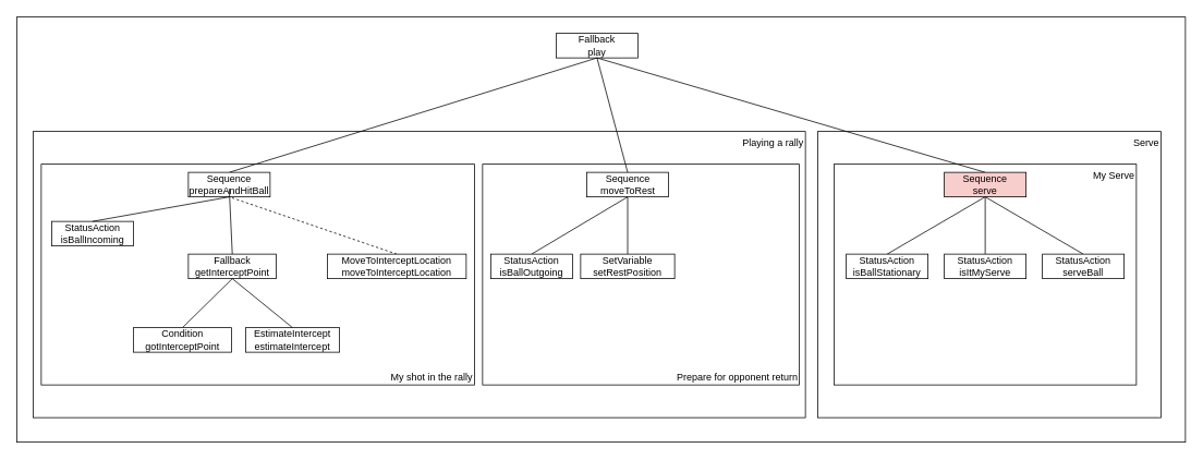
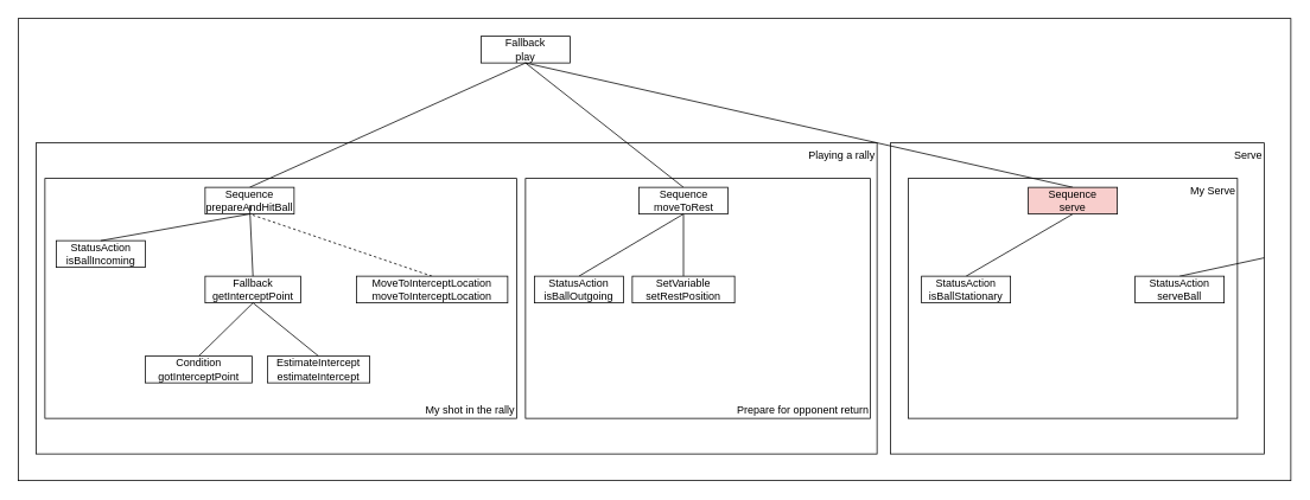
  <mxCell id="0" />
  <mxCell id="1" parent="0" />
  <mxCell id="2" value="" style="whiteSpace=wrap;html=1;" vertex="1" parent="1"><mxGeometry x="20" y="20" width="1430" height="520" as="geometry" /></mxCell>
  <mxCell id="3" value="Serve" style="whiteSpace=wrap;html=1;align=right;verticalAlign=top;" vertex="1" parent="1"><mxGeometry x="1000" y="160" width="420" height="350" as="geometry" /></mxCell>
  <mxCell id="4" value="Playing a rally" style="rounded=0;whiteSpace=wrap;html=1;align=right;verticalAlign=top;" parent="1" vertex="1"><mxGeometry x="40" y="160" width="945" height="350" as="geometry" /></mxCell>
  <mxCell id="5" value="My Serve" style="rounded=0;whiteSpace=wrap;html=1;verticalAlign=top;align=right;" parent="1" vertex="1"><mxGeometry x="1020" y="200" width="370" height="270" as="geometry" /></mxCell>
  <mxCell id="6" value="My shot in the rally" style="rounded=0;whiteSpace=wrap;html=1;verticalAlign=bottom;align=right;" parent="1" vertex="1"><mxGeometry x="50" y="200" width="530" height="270" as="geometry" /></mxCell>
  <mxCell id="7" value="Prepare for opponent return" style="rounded=0;whiteSpace=wrap;html=1;align=right;verticalAlign=bottom;glass=0;" parent="1" vertex="1"><mxGeometry x="590" y="200" width="387.5" height="270" as="geometry" /></mxCell>
- <mxCell id="8" value="Fallback&lt;div&gt;play&lt;/div&gt;" style="rounded=0;whiteSpace=wrap;html=1;" parent="1" vertex="1"><mxGeometry x="680" y="40" width="100" height="30" as="geometry" /></mxCell>
+ <mxCell id="8" value="Fallback&lt;div&gt;play&lt;/div&gt;" style="rounded=0;whiteSpace=wrap;html=1;" parent="1" vertex="1"><mxGeometry x="540" y="40" width="100" height="30" as="geometry" /></mxCell>
  <mxCell id="9" style="edgeStyle=none;html=1;exitX=0.5;exitY=0;exitDx=0;exitDy=0;entryX=0.5;entryY=1;entryDx=0;entryDy=0;endArrow=none;endFill=0;" parent="1" source="10" target="8" edge="1"><mxGeometry relative="1" as="geometry" /></mxCell>
  <mxCell id="10" value="Sequence&lt;div&gt;prepareAndHitBall&lt;/div&gt;" style="rounded=0;whiteSpace=wrap;html=1;" parent="1" vertex="1"><mxGeometry x="230" y="210" width="100" height="30" as="geometry" /></mxCell>
  <mxCell id="11" value="StatusAction&lt;div&gt;isBallIncoming&lt;/div&gt;" style="rounded=0;whiteSpace=wrap;html=1;" parent="1" vertex="1"><mxGeometry x="62.75" y="270" width="100" height="30" as="geometry" /></mxCell>
  <mxCell id="12" style="edgeStyle=none;html=1;exitX=0.5;exitY=0;exitDx=0;exitDy=0;rounded=0;curved=0;endArrow=none;endFill=0;" parent="1" source="13" edge="1"><mxGeometry relative="1" as="geometry"><mxPoint x="280" y="230" as="targetPoint" /></mxGeometry></mxCell>
  <mxCell id="13" value="Fallback&lt;div&gt;getInterceptPoint&lt;/div&gt;" style="rounded=0;whiteSpace=wrap;html=1;" parent="1" vertex="1"><mxGeometry x="230" y="310" width="107.5" height="30" as="geometry" /></mxCell>
  <mxCell id="14" style="edgeStyle=none;html=1;exitX=0.5;exitY=0;exitDx=0;exitDy=0;entryX=0.5;entryY=1;entryDx=0;entryDy=0;endArrow=none;endFill=0;" parent="1" source="15" target="13" edge="1"><mxGeometry relative="1" as="geometry" /></mxCell>
  <mxCell id="15" value="Condition&lt;div&gt;gotInterceptPoint&lt;/div&gt;" style="rounded=0;whiteSpace=wrap;html=1;" parent="1" vertex="1"><mxGeometry x="162.75" y="400" width="120" height="30" as="geometry" /></mxCell>
  <mxCell id="16" style="edgeStyle=none;html=1;exitX=0.5;exitY=0;exitDx=0;exitDy=0;endArrow=none;endFill=0;entryX=0.5;entryY=1;entryDx=0;entryDy=0;" parent="1" source="17" target="13" edge="1"><mxGeometry relative="1" as="geometry"><mxPoint x="223.75" y="330" as="targetPoint" /></mxGeometry></mxCell>
  <mxCell id="17" value="EstimateIntercept&lt;div&gt;estimateIntercept&lt;/div&gt;" style="rounded=0;whiteSpace=wrap;html=1;" parent="1" vertex="1"><mxGeometry x="300" y="400" width="115" height="30" as="geometry" /></mxCell>
  <mxCell id="18" style="edgeStyle=none;html=1;exitX=0.5;exitY=0;exitDx=0;exitDy=0;entryX=0.5;entryY=1;entryDx=0;entryDy=0;endArrow=none;endFill=0;" parent="1" source="19" target="21" edge="1"><mxGeometry relative="1" as="geometry" /></mxCell>
  <mxCell id="19" value="SetVariable&lt;div&gt;setRestPosition&lt;/div&gt;" style="rounded=0;whiteSpace=wrap;html=1;" parent="1" vertex="1"><mxGeometry x="710" y="310" width="115" height="30" as="geometry" /></mxCell>
  <mxCell id="20" style="edgeStyle=none;html=1;exitX=0.5;exitY=0;exitDx=0;exitDy=0;entryX=0.5;entryY=1;entryDx=0;entryDy=0;endArrow=none;endFill=0;" edge="1" parent="1" source="21" target="8"><mxGeometry relative="1" as="geometry" /></mxCell>
  <mxCell id="21" value="Sequence&lt;div&gt;moveToRest&lt;/div&gt;" style="rounded=0;whiteSpace=wrap;html=1;" parent="1" vertex="1"><mxGeometry x="717.5" y="210" width="100" height="30" as="geometry" /></mxCell>
  <mxCell id="22" style="edgeStyle=none;html=1;exitX=0.5;exitY=0;exitDx=0;exitDy=0;entryX=0.5;entryY=1;entryDx=0;entryDy=0;endArrow=none;endFill=0;" parent="1" source="23" target="21" edge="1"><mxGeometry relative="1" as="geometry" /></mxCell>
  <mxCell id="23" value="StatusAction&lt;div&gt;isBallOutgoing&lt;/div&gt;" style="rounded=0;whiteSpace=wrap;html=1;" parent="1" vertex="1"><mxGeometry x="600" y="310" width="100" height="30" as="geometry" /></mxCell>
  <mxCell id="24" value="" style="endArrow=none;html=1;entryX=0.5;entryY=1;entryDx=0;entryDy=0;exitX=0.5;exitY=0;exitDx=0;exitDy=0;" parent="1" source="11" target="10" edge="1"><mxGeometry width="50" height="50" relative="1" as="geometry"><mxPoint x="730" y="510" as="sourcePoint" /><mxPoint x="780" y="460" as="targetPoint" /></mxGeometry></mxCell>
  <mxCell id="25" style="edgeStyle=none;html=1;exitX=0.5;exitY=0;exitDx=0;exitDy=0;entryX=0.5;entryY=1;entryDx=0;entryDy=0;endArrow=none;endFill=0;" parent="1" source="26" target="28" edge="1"><mxGeometry relative="1" as="geometry" /></mxCell>
  <mxCell id="26" value="StatusAction&lt;div&gt;isBallStationary&lt;/div&gt;" style="rounded=0;whiteSpace=wrap;html=1;" parent="1" vertex="1"><mxGeometry x="1035" y="310" width="100" height="30" as="geometry" /></mxCell>
  <mxCell id="27" style="edgeStyle=none;html=1;exitX=0.5;exitY=0;exitDx=0;exitDy=0;entryX=0.5;entryY=1;entryDx=0;entryDy=0;endArrow=none;endFill=0;" parent="1" source="28" target="8" edge="1"><mxGeometry relative="1" as="geometry" /></mxCell>
  <mxCell id="28" value="Sequence&lt;div&gt;serve&lt;/div&gt;" style="rounded=0;whiteSpace=wrap;html=1;fillColor=#f8cecc;" parent="1" vertex="1"><mxGeometry x="1155" y="210" width="100" height="30" as="geometry" /></mxCell>
- <mxCell id="29" style="edgeStyle=none;html=1;exitX=0.5;exitY=0;exitDx=0;exitDy=0;entryX=0.5;entryY=1;entryDx=0;entryDy=0;endArrow=none;endFill=0;" parent="1" source="32" target="28" edge="1"><mxGeometry relative="1" as="geometry"><mxPoint x="1305" y="260" as="sourcePoint" /></mxGeometry></mxCell>
  <mxCell id="30" style="edgeStyle=none;html=1;exitX=0.5;exitY=0;exitDx=0;exitDy=0;endArrow=none;endFill=0;entryX=0.5;entryY=1;entryDx=0;entryDy=0;dashed=1;" parent="1" source="31" target="10" edge="1"><mxGeometry relative="1" as="geometry"><mxPoint x="470" y="340" as="targetPoint" /></mxGeometry></mxCell>
  <mxCell id="31" value="MoveToInterceptLocation&lt;br&gt;&lt;div&gt;moveToInterceptLocation&lt;/div&gt;" style="rounded=0;whiteSpace=wrap;html=1;" parent="1" vertex="1"><mxGeometry x="400" y="310" width="170" height="30" as="geometry" /></mxCell>
- <mxCell id="32" value="StatusAction&lt;div&gt;isItMyServe&lt;/div&gt;" style="rounded=0;whiteSpace=wrap;html=1;" vertex="1" parent="1"><mxGeometry x="1155" y="310" width="100" height="30" as="geometry" /></mxCell>
- <mxCell id="33" style="edgeStyle=none;html=1;exitX=0.5;exitY=0;exitDx=0;exitDy=0;entryX=0.5;entryY=1;entryDx=0;entryDy=0;endArrow=none;endFill=0;" edge="1" parent="1" source="34" target="28"><mxGeometry relative="1" as="geometry"><mxPoint x="1425" y="260" as="sourcePoint" /><mxPoint x="1325" y="240" as="targetPoint" /></mxGeometry></mxCell>
+ <mxCell id="33" style="edgeStyle=none;html=1;exitX=0.5;exitY=0;exitDx=0;exitDy=0;endArrow=none;endFill=0;" edge="1" parent="1" source="34" target="3"><mxGeometry relative="1" as="geometry"><mxPoint x="1425" y="260" as="sourcePoint" /><mxPoint x="1325" y="240" as="targetPoint" /></mxGeometry></mxCell>
  <mxCell id="34" value="StatusAction&lt;div&gt;serveBall&lt;/div&gt;" style="rounded=0;whiteSpace=wrap;html=1;" vertex="1" parent="1"><mxGeometry x="1275" y="310" width="100" height="30" as="geometry" /></mxCell>
